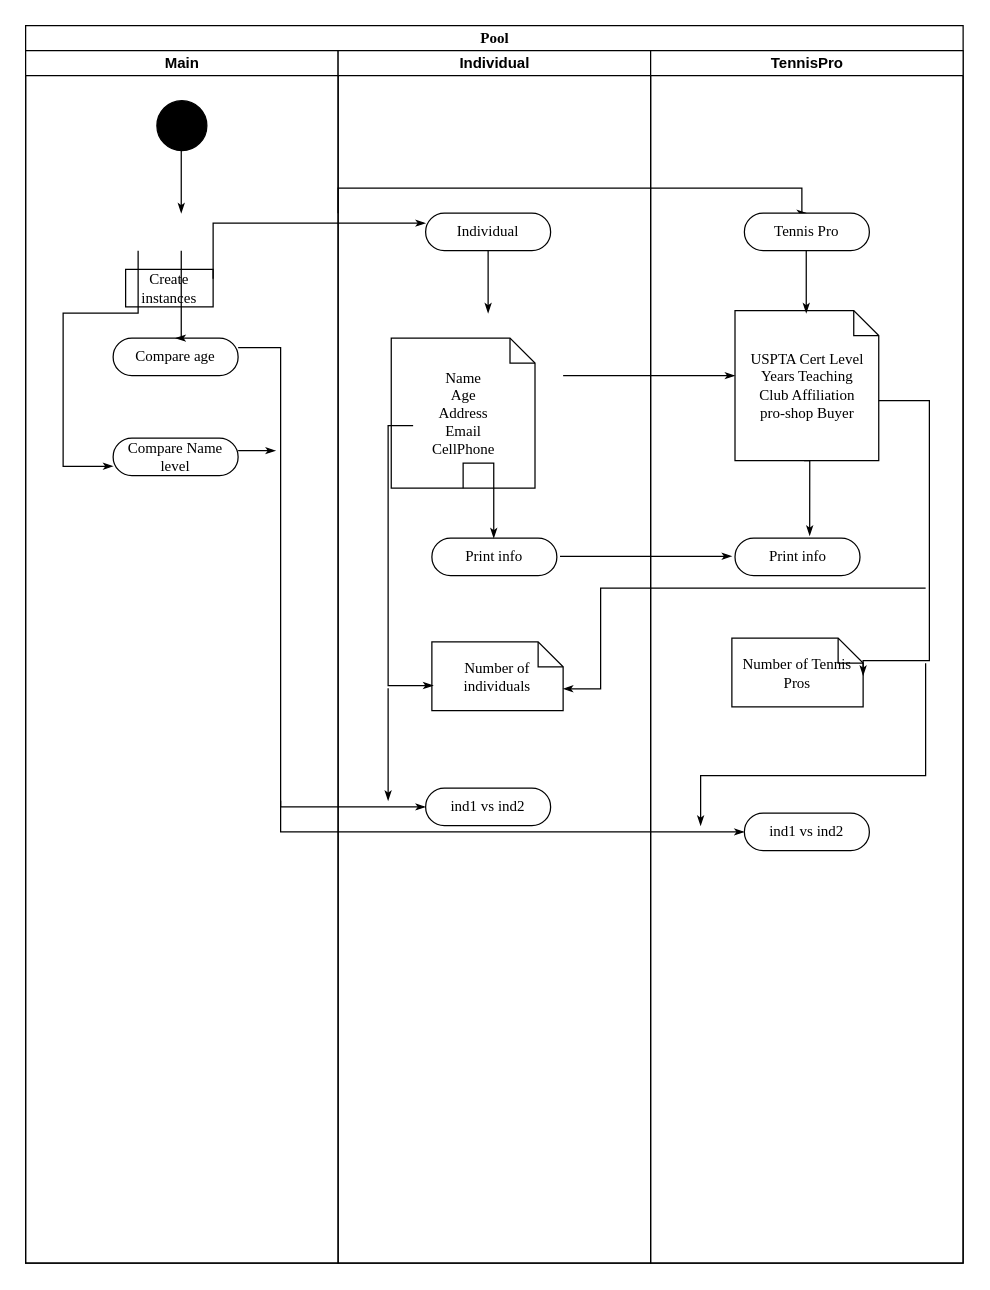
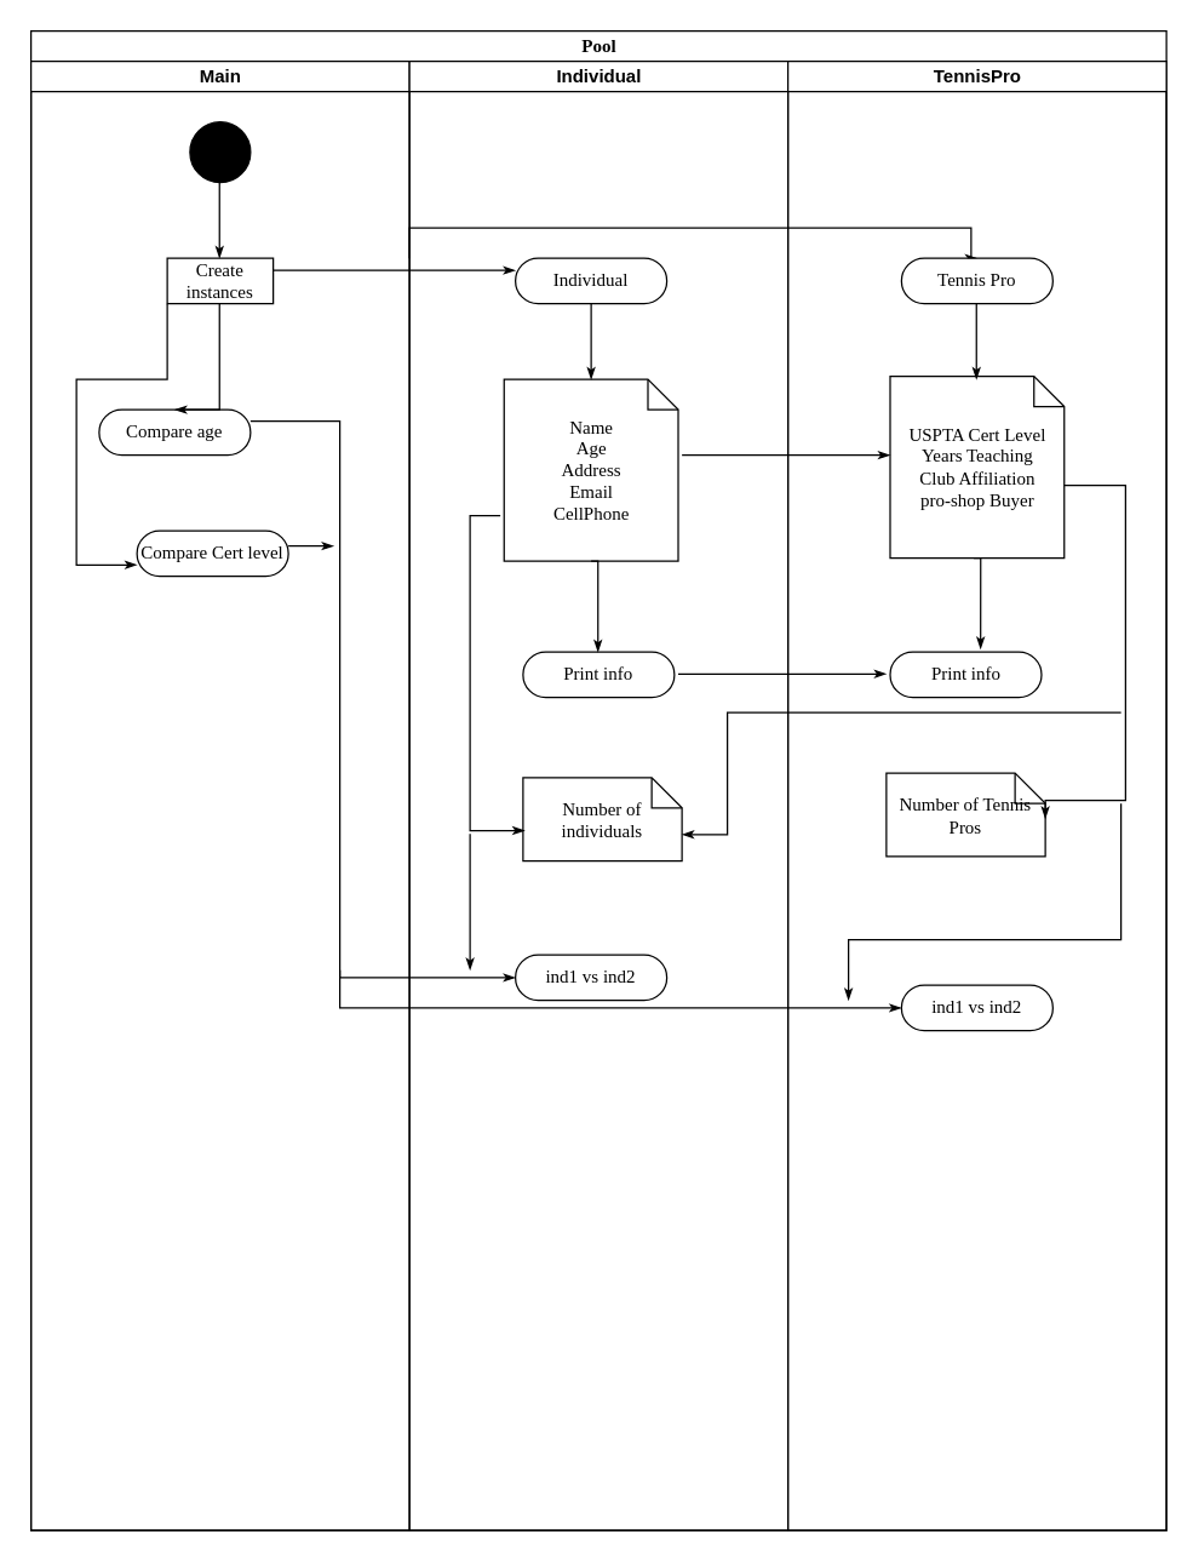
  <mxCell id="0" />
  <mxCell id="1" parent="0" />
  <mxCell id="2" value="Pool" style="swimlane;html=1;childLayout=stackLayout;startSize=20;rounded=0;shadow=0;comic=0;labelBackgroundColor=none;strokeWidth=1;fontFamily=Verdana;fontSize=12;align=center;" parent="1" vertex="1"><mxGeometry x="20" y="20" width="750" height="990" as="geometry" /></mxCell>
  <mxCell id="3" value="Main" style="swimlane;html=1;startSize=20;" parent="2" vertex="1"><mxGeometry y="20" width="250" height="970" as="geometry" /></mxCell>
  <mxCell id="4" value="" style="ellipse;whiteSpace=wrap;html=1;rounded=0;shadow=0;comic=0;labelBackgroundColor=none;strokeWidth=1;fillColor=#000000;fontFamily=Verdana;fontSize=12;align=center;" vertex="1" parent="3"><mxGeometry x="105" y="40" width="40" height="40" as="geometry" /></mxCell>
  <mxCell id="5" style="edgeStyle=orthogonalEdgeStyle;rounded=0;html=1;labelBackgroundColor=none;startArrow=none;startFill=0;startSize=5;endArrow=classicThin;endFill=1;endSize=5;jettySize=auto;orthogonalLoop=1;strokeWidth=1;fontFamily=Verdana;fontSize=12" edge="1" parent="3"><mxGeometry relative="1" as="geometry"><mxPoint x="124.5" y="80" as="sourcePoint" /><mxPoint x="124.5" y="130" as="targetPoint" /><Array as="points"><mxPoint x="124.5" y="90" /><mxPoint x="124.5" y="90" /></Array></mxGeometry></mxCell>
- <mxCell id="6" value="Create instances" style="rounded=0;whiteSpace=wrap;html=1;shadow=0;comic=0;labelBackgroundColor=none;strokeWidth=1;fontFamily=Verdana;fontSize=12;align=center;arcSize=50;" vertex="1" parent="3"><mxGeometry x="80" y="175" width="70" height="30" as="geometry" /></mxCell>
- <mxCell id="7" value="Compare age" style="rounded=1;whiteSpace=wrap;html=1;shadow=0;comic=0;labelBackgroundColor=none;strokeWidth=1;fontFamily=Verdana;fontSize=12;align=center;arcSize=50;" vertex="1" parent="3"><mxGeometry x="70" y="230" width="100" height="30" as="geometry" /></mxCell>
- <mxCell id="8" value="Compare Name level" style="rounded=1;whiteSpace=wrap;html=1;shadow=0;comic=0;labelBackgroundColor=none;strokeWidth=1;fontFamily=Verdana;fontSize=12;align=center;arcSize=50;" vertex="1" parent="3"><mxGeometry x="70" y="310" width="100" height="30" as="geometry" /></mxCell>
+ <mxCell id="6" value="Create instances" style="rounded=0;whiteSpace=wrap;html=1;shadow=0;comic=0;labelBackgroundColor=none;strokeWidth=1;fontFamily=Verdana;fontSize=12;align=center;arcSize=50;" vertex="1" parent="3"><mxGeometry x="90" y="130" width="70" height="30" as="geometry" /></mxCell>
+ <mxCell id="7" value="Compare age" style="rounded=1;whiteSpace=wrap;html=1;shadow=0;comic=0;labelBackgroundColor=none;strokeWidth=1;fontFamily=Verdana;fontSize=12;align=center;arcSize=50;" vertex="1" parent="3"><mxGeometry x="45" y="230" width="100" height="30" as="geometry" /></mxCell>
+ <mxCell id="8" value="Compare Cert level" style="rounded=1;whiteSpace=wrap;html=1;shadow=0;comic=0;labelBackgroundColor=none;strokeWidth=1;fontFamily=Verdana;fontSize=12;align=center;arcSize=50;" vertex="1" parent="3"><mxGeometry x="70" y="310" width="100" height="30" as="geometry" /></mxCell>
  <mxCell id="9" style="edgeStyle=orthogonalEdgeStyle;rounded=0;html=1;labelBackgroundColor=none;startArrow=none;startFill=0;startSize=5;endArrow=classicThin;endFill=1;endSize=5;jettySize=auto;orthogonalLoop=1;strokeWidth=1;fontFamily=Verdana;fontSize=12;entryX=0;entryY=0.75;entryDx=0;entryDy=0;" edge="1" parent="3" target="8"><mxGeometry relative="1" as="geometry"><mxPoint x="90" y="160" as="sourcePoint" /><mxPoint x="30" y="330" as="targetPoint" /><Array as="points"><mxPoint x="90" y="210" /><mxPoint x="30" y="210" /><mxPoint x="30" y="333" /></Array></mxGeometry></mxCell>
  <mxCell id="10" style="edgeStyle=orthogonalEdgeStyle;rounded=0;html=1;labelBackgroundColor=none;startArrow=none;startFill=0;startSize=5;endArrow=classicThin;endFill=1;endSize=5;jettySize=auto;orthogonalLoop=1;strokeWidth=1;fontFamily=Verdana;fontSize=12;entryX=0.5;entryY=0;entryDx=0;entryDy=0;" edge="1" parent="3" target="7"><mxGeometry relative="1" as="geometry"><mxPoint x="124.5" y="160" as="sourcePoint" /><mxPoint x="124.5" y="210" as="targetPoint" /><Array as="points"><mxPoint x="125" y="230" /></Array></mxGeometry></mxCell>
  <mxCell id="11" style="edgeStyle=orthogonalEdgeStyle;rounded=0;html=1;labelBackgroundColor=none;startArrow=none;startFill=0;startSize=5;endArrow=classicThin;endFill=1;endSize=5;jettySize=auto;orthogonalLoop=1;strokeWidth=1;fontFamily=Verdana;fontSize=12;exitX=1;exitY=0.333;exitDx=0;exitDy=0;exitPerimeter=0;" edge="1" parent="3" source="8"><mxGeometry relative="1" as="geometry"><mxPoint x="180" y="320" as="sourcePoint" /><mxPoint x="200" y="320" as="targetPoint" /><Array as="points"><mxPoint x="180" y="320" /></Array></mxGeometry></mxCell>
  <mxCell id="12" style="edgeStyle=orthogonalEdgeStyle;rounded=0;html=1;labelBackgroundColor=none;startArrow=none;startFill=0;startSize=5;endArrow=classicThin;endFill=1;endSize=5;jettySize=auto;orthogonalLoop=1;strokeWidth=1;fontFamily=Verdana;fontSize=12;entryX=0;entryY=0.5;entryDx=0;entryDy=0;" edge="1" parent="3" target="36"><mxGeometry relative="1" as="geometry"><mxPoint x="204" y="600" as="sourcePoint" /><mxPoint x="204" y="660" as="targetPoint" /><Array as="points"><mxPoint x="204" y="625" /></Array></mxGeometry></mxCell>
  <mxCell id="13" value="Individual" style="swimlane;html=1;startSize=20;" parent="2" vertex="1"><mxGeometry x="250" y="20" width="250" height="970" as="geometry" /></mxCell>
  <mxCell id="14" value="Individual" style="rounded=1;whiteSpace=wrap;html=1;shadow=0;comic=0;labelBackgroundColor=none;strokeWidth=1;fontFamily=Verdana;fontSize=12;align=center;arcSize=50;" vertex="1" parent="13"><mxGeometry x="70" y="130" width="100" height="30" as="geometry" /></mxCell>
  <mxCell id="15" style="edgeStyle=orthogonalEdgeStyle;rounded=0;html=1;labelBackgroundColor=none;startArrow=none;startFill=0;startSize=5;endArrow=classicThin;endFill=1;endSize=5;jettySize=auto;orthogonalLoop=1;strokeWidth=1;fontFamily=Verdana;fontSize=12;entryX=0.5;entryY=0;entryDx=0;entryDy=0;" edge="1" parent="13" target="27"><mxGeometry relative="1" as="geometry"><mxPoint y="130" as="sourcePoint" /><mxPoint x="300" y="100" as="targetPoint" /><Array as="points"><mxPoint y="110" /><mxPoint x="371" y="110" /><mxPoint x="371" y="130" /></Array></mxGeometry></mxCell>
- <mxCell id="16" value="Name&lt;br&gt;Age&lt;br&gt;Address&lt;br&gt;Email&lt;br&gt;CellPhone" style="shape=note;whiteSpace=wrap;html=1;rounded=0;shadow=0;comic=0;labelBackgroundColor=none;strokeWidth=1;fontFamily=Verdana;fontSize=12;align=center;size=20;" vertex="1" parent="13"><mxGeometry x="42.5" y="230" width="115" height="120" as="geometry" /></mxCell>
+ <mxCell id="16" value="Name&lt;br&gt;Age&lt;br&gt;Address&lt;br&gt;Email&lt;br&gt;CellPhone" style="shape=note;whiteSpace=wrap;html=1;rounded=0;shadow=0;comic=0;labelBackgroundColor=none;strokeWidth=1;fontFamily=Verdana;fontSize=12;align=center;size=20;" vertex="1" parent="13"><mxGeometry x="62.5" y="210" width="115" height="120" as="geometry" /></mxCell>
  <mxCell id="17" style="edgeStyle=orthogonalEdgeStyle;rounded=0;html=1;labelBackgroundColor=none;startArrow=none;startFill=0;startSize=5;endArrow=classicThin;endFill=1;endSize=5;jettySize=auto;orthogonalLoop=1;strokeWidth=1;fontFamily=Verdana;fontSize=12" edge="1" parent="13"><mxGeometry relative="1" as="geometry"><mxPoint x="120" y="160" as="sourcePoint" /><mxPoint x="120" y="210" as="targetPoint" /><Array as="points"><mxPoint x="120" y="200" /><mxPoint x="120" y="200" /></Array></mxGeometry></mxCell>
  <mxCell id="18" value="Print info" style="rounded=1;whiteSpace=wrap;html=1;shadow=0;comic=0;labelBackgroundColor=none;strokeWidth=1;fontFamily=Verdana;fontSize=12;align=center;arcSize=50;" vertex="1" parent="13"><mxGeometry x="75" y="390" width="100" height="30" as="geometry" /></mxCell>
  <mxCell id="19" style="edgeStyle=orthogonalEdgeStyle;rounded=0;html=1;labelBackgroundColor=none;startArrow=none;startFill=0;startSize=5;endArrow=classicThin;endFill=1;endSize=5;jettySize=auto;orthogonalLoop=1;strokeWidth=1;fontFamily=Verdana;fontSize=12;exitX=0.5;exitY=1;exitDx=0;exitDy=0;exitPerimeter=0;" edge="1" parent="13" source="16"><mxGeometry relative="1" as="geometry"><mxPoint x="124.5" y="340" as="sourcePoint" /><mxPoint x="124.5" y="390" as="targetPoint" /><Array as="points"><mxPoint x="125" y="330" /></Array></mxGeometry></mxCell>
  <mxCell id="20" style="edgeStyle=orthogonalEdgeStyle;rounded=0;html=1;labelBackgroundColor=none;startArrow=none;startFill=0;startSize=5;endArrow=classicThin;endFill=1;endSize=5;jettySize=auto;orthogonalLoop=1;strokeWidth=1;fontFamily=Verdana;fontSize=12;" edge="1" parent="13"><mxGeometry relative="1" as="geometry"><mxPoint x="177.5" y="404.5" as="sourcePoint" /><mxPoint x="315" y="404.5" as="targetPoint" /><Array as="points"><mxPoint x="315" y="404.5" /></Array></mxGeometry></mxCell>
  <mxCell id="21" value="Number of individuals" style="shape=note;whiteSpace=wrap;html=1;rounded=0;shadow=0;comic=0;labelBackgroundColor=none;strokeWidth=1;fontFamily=Verdana;fontSize=12;align=center;size=20;" vertex="1" parent="13"><mxGeometry x="75" y="473" width="105" height="55" as="geometry" /></mxCell>
  <mxCell id="22" style="edgeStyle=orthogonalEdgeStyle;rounded=0;html=1;labelBackgroundColor=none;startArrow=none;startFill=0;startSize=5;endArrow=classicThin;endFill=1;endSize=5;jettySize=auto;orthogonalLoop=1;strokeWidth=1;fontFamily=Verdana;fontSize=12;entryX=0.01;entryY=0.636;entryDx=0;entryDy=0;entryPerimeter=0;" edge="1" parent="13" target="21"><mxGeometry relative="1" as="geometry"><mxPoint x="60" y="300" as="sourcePoint" /><mxPoint x="40" y="510" as="targetPoint" /><Array as="points"><mxPoint x="40" y="300" /><mxPoint x="40" y="508" /></Array></mxGeometry></mxCell>
  <mxCell id="23" value="ind1 vs ind2" style="rounded=1;whiteSpace=wrap;html=1;shadow=0;comic=0;labelBackgroundColor=none;strokeWidth=1;fontFamily=Verdana;fontSize=12;align=center;arcSize=50;" vertex="1" parent="13"><mxGeometry x="70" y="590" width="100" height="30" as="geometry" /></mxCell>
  <mxCell id="24" style="edgeStyle=orthogonalEdgeStyle;rounded=0;html=1;labelBackgroundColor=none;startArrow=none;startFill=0;startSize=5;endArrow=classicThin;endFill=1;endSize=5;jettySize=auto;orthogonalLoop=1;strokeWidth=1;fontFamily=Verdana;fontSize=12;" edge="1" parent="13"><mxGeometry relative="1" as="geometry"><mxPoint x="40" y="510" as="sourcePoint" /><mxPoint x="40" y="600" as="targetPoint" /><Array as="points"><mxPoint x="40" y="600" /></Array></mxGeometry></mxCell>
  <mxCell id="25" style="edgeStyle=orthogonalEdgeStyle;rounded=0;html=1;labelBackgroundColor=none;startArrow=none;startFill=0;startSize=5;endArrow=classicThin;endFill=1;endSize=5;jettySize=auto;orthogonalLoop=1;strokeWidth=1;fontFamily=Verdana;fontSize=12;exitX=1;exitY=0.25;exitDx=0;exitDy=0;" edge="1" parent="2" source="6"><mxGeometry relative="1" as="geometry"><mxPoint x="190" y="160" as="sourcePoint" /><mxPoint x="320" y="158" as="targetPoint" /><Array as="points"><mxPoint x="320" y="158" /></Array></mxGeometry></mxCell>
  <mxCell id="26" value="TennisPro" style="swimlane;html=1;startSize=20;" parent="2" vertex="1"><mxGeometry x="500" y="20" width="250" height="970" as="geometry" /></mxCell>
  <mxCell id="27" value="Tennis Pro" style="rounded=1;whiteSpace=wrap;html=1;shadow=0;comic=0;labelBackgroundColor=none;strokeWidth=1;fontFamily=Verdana;fontSize=12;align=center;arcSize=50;" vertex="1" parent="26"><mxGeometry x="75" y="130" width="100" height="30" as="geometry" /></mxCell>
  <mxCell id="28" value="USPTA Cert Level&lt;br&gt;Years Teaching&lt;br&gt;Club Affiliation&lt;br&gt;pro-shop Buyer" style="shape=note;whiteSpace=wrap;html=1;rounded=0;shadow=0;comic=0;labelBackgroundColor=none;strokeWidth=1;fontFamily=Verdana;fontSize=12;align=center;size=20;" vertex="1" parent="26"><mxGeometry x="67.5" y="208" width="115" height="120" as="geometry" /></mxCell>
  <mxCell id="29" style="edgeStyle=orthogonalEdgeStyle;rounded=0;html=1;labelBackgroundColor=none;startArrow=none;startFill=0;startSize=5;endArrow=classicThin;endFill=1;endSize=5;jettySize=auto;orthogonalLoop=1;strokeWidth=1;fontFamily=Verdana;fontSize=12" edge="1" parent="26"><mxGeometry relative="1" as="geometry"><mxPoint x="124.5" y="160" as="sourcePoint" /><mxPoint x="124.5" y="210" as="targetPoint" /><Array as="points"><mxPoint x="124.5" y="200" /><mxPoint x="124.5" y="200" /></Array></mxGeometry></mxCell>
  <mxCell id="30" style="edgeStyle=orthogonalEdgeStyle;rounded=0;html=1;labelBackgroundColor=none;startArrow=none;startFill=0;startSize=5;endArrow=classicThin;endFill=1;endSize=5;jettySize=auto;orthogonalLoop=1;strokeWidth=1;fontFamily=Verdana;fontSize=12;" edge="1" parent="26"><mxGeometry relative="1" as="geometry"><mxPoint x="-70" y="260" as="sourcePoint" /><mxPoint x="67.5" y="260" as="targetPoint" /><Array as="points"><mxPoint x="67.5" y="260" /></Array></mxGeometry></mxCell>
  <mxCell id="31" value="Print info" style="rounded=1;whiteSpace=wrap;html=1;shadow=0;comic=0;labelBackgroundColor=none;strokeWidth=1;fontFamily=Verdana;fontSize=12;align=center;arcSize=50;" vertex="1" parent="26"><mxGeometry x="67.5" y="390" width="100" height="30" as="geometry" /></mxCell>
  <mxCell id="32" style="edgeStyle=orthogonalEdgeStyle;rounded=0;html=1;labelBackgroundColor=none;startArrow=none;startFill=0;startSize=5;endArrow=classicThin;endFill=1;endSize=5;jettySize=auto;orthogonalLoop=1;strokeWidth=1;fontFamily=Verdana;fontSize=12;exitX=0.5;exitY=1;exitDx=0;exitDy=0;exitPerimeter=0;" edge="1" parent="26"><mxGeometry relative="1" as="geometry"><mxPoint x="122.75" y="328" as="sourcePoint" /><mxPoint x="127.25" y="388" as="targetPoint" /><Array as="points"><mxPoint x="127.75" y="328" /></Array></mxGeometry></mxCell>
  <mxCell id="33" value="Number of Tennis Pros" style="shape=note;whiteSpace=wrap;html=1;rounded=0;shadow=0;comic=0;labelBackgroundColor=none;strokeWidth=1;fontFamily=Verdana;fontSize=12;align=center;size=20;" vertex="1" parent="26"><mxGeometry x="65" y="470" width="105" height="55" as="geometry" /></mxCell>
  <mxCell id="34" style="edgeStyle=orthogonalEdgeStyle;rounded=0;html=1;labelBackgroundColor=none;startArrow=none;startFill=0;startSize=5;endArrow=classicThin;endFill=1;endSize=5;jettySize=auto;orthogonalLoop=1;strokeWidth=1;fontFamily=Verdana;fontSize=12;entryX=1;entryY=0.545;entryDx=0;entryDy=0;entryPerimeter=0;" edge="1" parent="26" target="33"><mxGeometry relative="1" as="geometry"><mxPoint x="182.5" y="280" as="sourcePoint" /><mxPoint x="198.55" y="487.98" as="targetPoint" /><Array as="points"><mxPoint x="223" y="280" /><mxPoint x="223" y="488" /><mxPoint x="170" y="488" /></Array></mxGeometry></mxCell>
  <mxCell id="35" style="edgeStyle=orthogonalEdgeStyle;rounded=0;html=1;labelBackgroundColor=none;startArrow=none;startFill=0;startSize=5;endArrow=classicThin;endFill=1;endSize=5;jettySize=auto;orthogonalLoop=1;strokeWidth=1;fontFamily=Verdana;fontSize=12;entryX=0;entryY=0;entryDx=105;entryDy=37.5;entryPerimeter=0;" edge="1" parent="26" target="21"><mxGeometry relative="1" as="geometry"><mxPoint x="220" y="430" as="sourcePoint" /><mxPoint x="-40" y="470" as="targetPoint" /><Array as="points"><mxPoint x="-40" y="430" /><mxPoint x="-40" y="511" /></Array></mxGeometry></mxCell>
  <mxCell id="36" value="ind1 vs ind2" style="rounded=1;whiteSpace=wrap;html=1;shadow=0;comic=0;labelBackgroundColor=none;strokeWidth=1;fontFamily=Verdana;fontSize=12;align=center;arcSize=50;" vertex="1" parent="26"><mxGeometry x="75" y="610" width="100" height="30" as="geometry" /></mxCell>
  <mxCell id="37" style="edgeStyle=orthogonalEdgeStyle;rounded=0;html=1;labelBackgroundColor=none;startArrow=none;startFill=0;startSize=5;endArrow=classicThin;endFill=1;endSize=5;jettySize=auto;orthogonalLoop=1;strokeWidth=1;fontFamily=Verdana;fontSize=12;" edge="1" parent="26"><mxGeometry relative="1" as="geometry"><mxPoint x="220" y="490" as="sourcePoint" /><mxPoint x="40" y="620" as="targetPoint" /><Array as="points"><mxPoint x="220" y="580" /></Array></mxGeometry></mxCell>
  <mxCell id="38" style="edgeStyle=orthogonalEdgeStyle;rounded=0;html=1;labelBackgroundColor=none;startArrow=none;startFill=0;startSize=5;endArrow=classicThin;endFill=1;endSize=5;jettySize=auto;orthogonalLoop=1;strokeWidth=1;fontFamily=Verdana;fontSize=12;exitX=1;exitY=0.25;exitDx=0;exitDy=0;entryX=0;entryY=0.5;entryDx=0;entryDy=0;" edge="1" parent="2" source="7" target="23"><mxGeometry relative="1" as="geometry"><mxPoint x="204" y="260" as="sourcePoint" /><mxPoint x="210" y="640" as="targetPoint" /><Array as="points"><mxPoint x="204" y="258" /><mxPoint x="204" y="625" /></Array></mxGeometry></mxCell>
